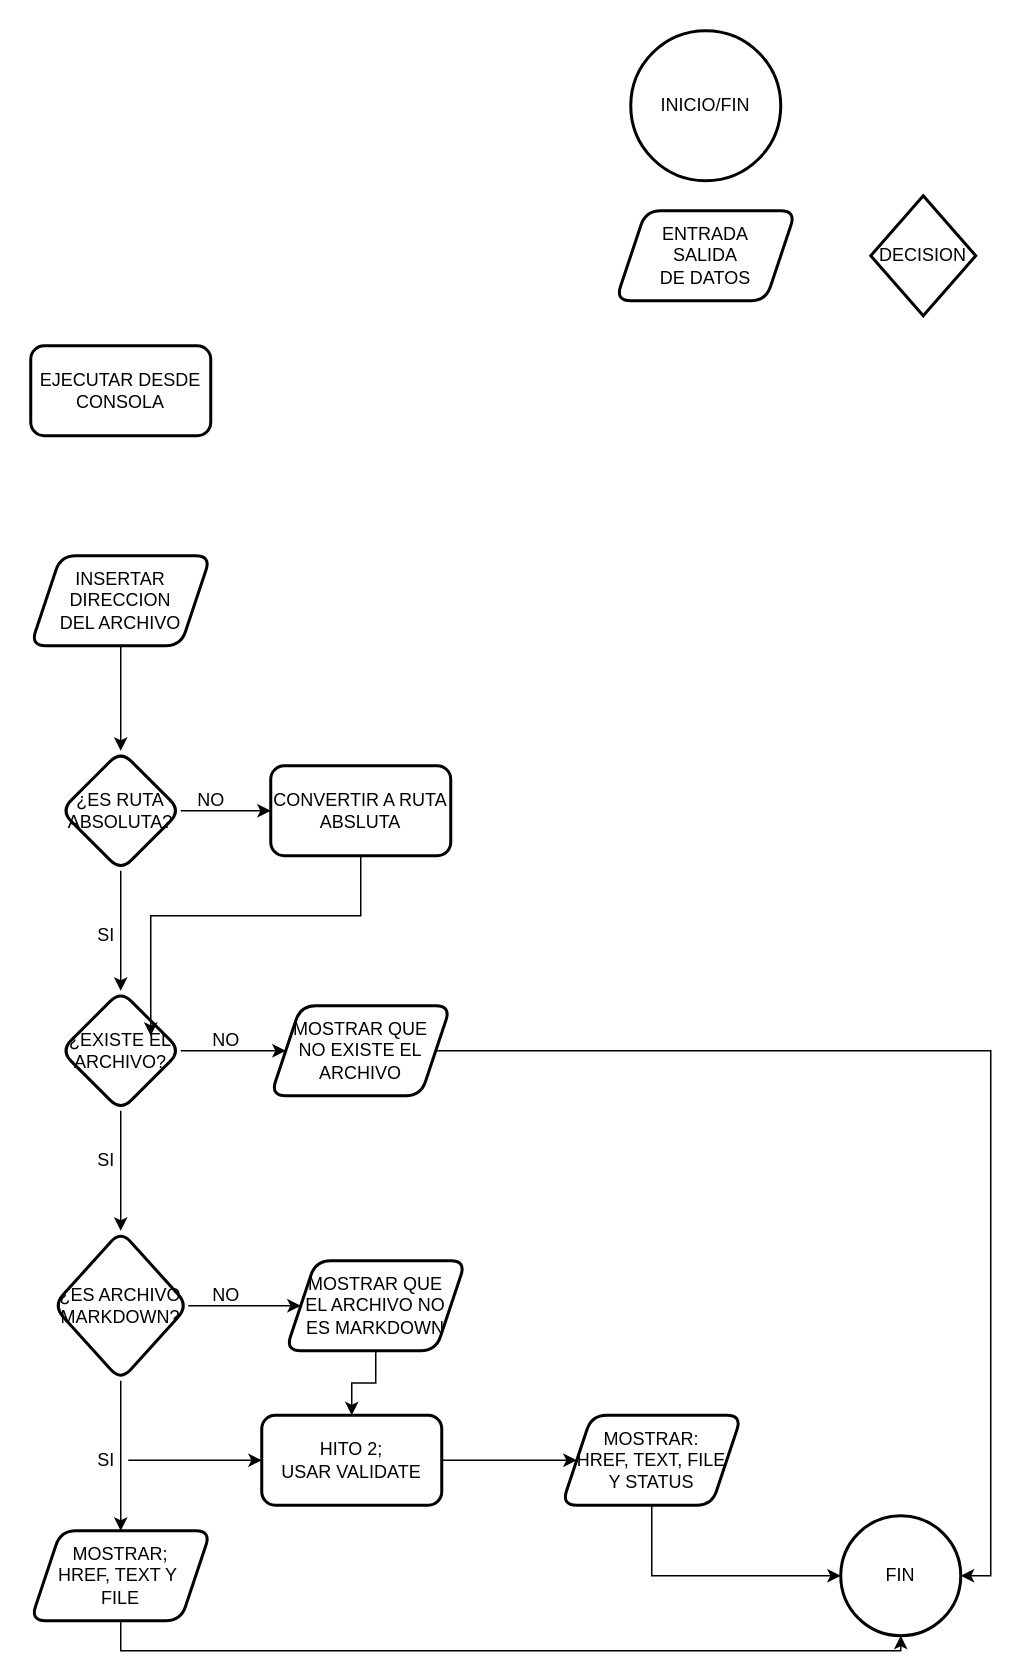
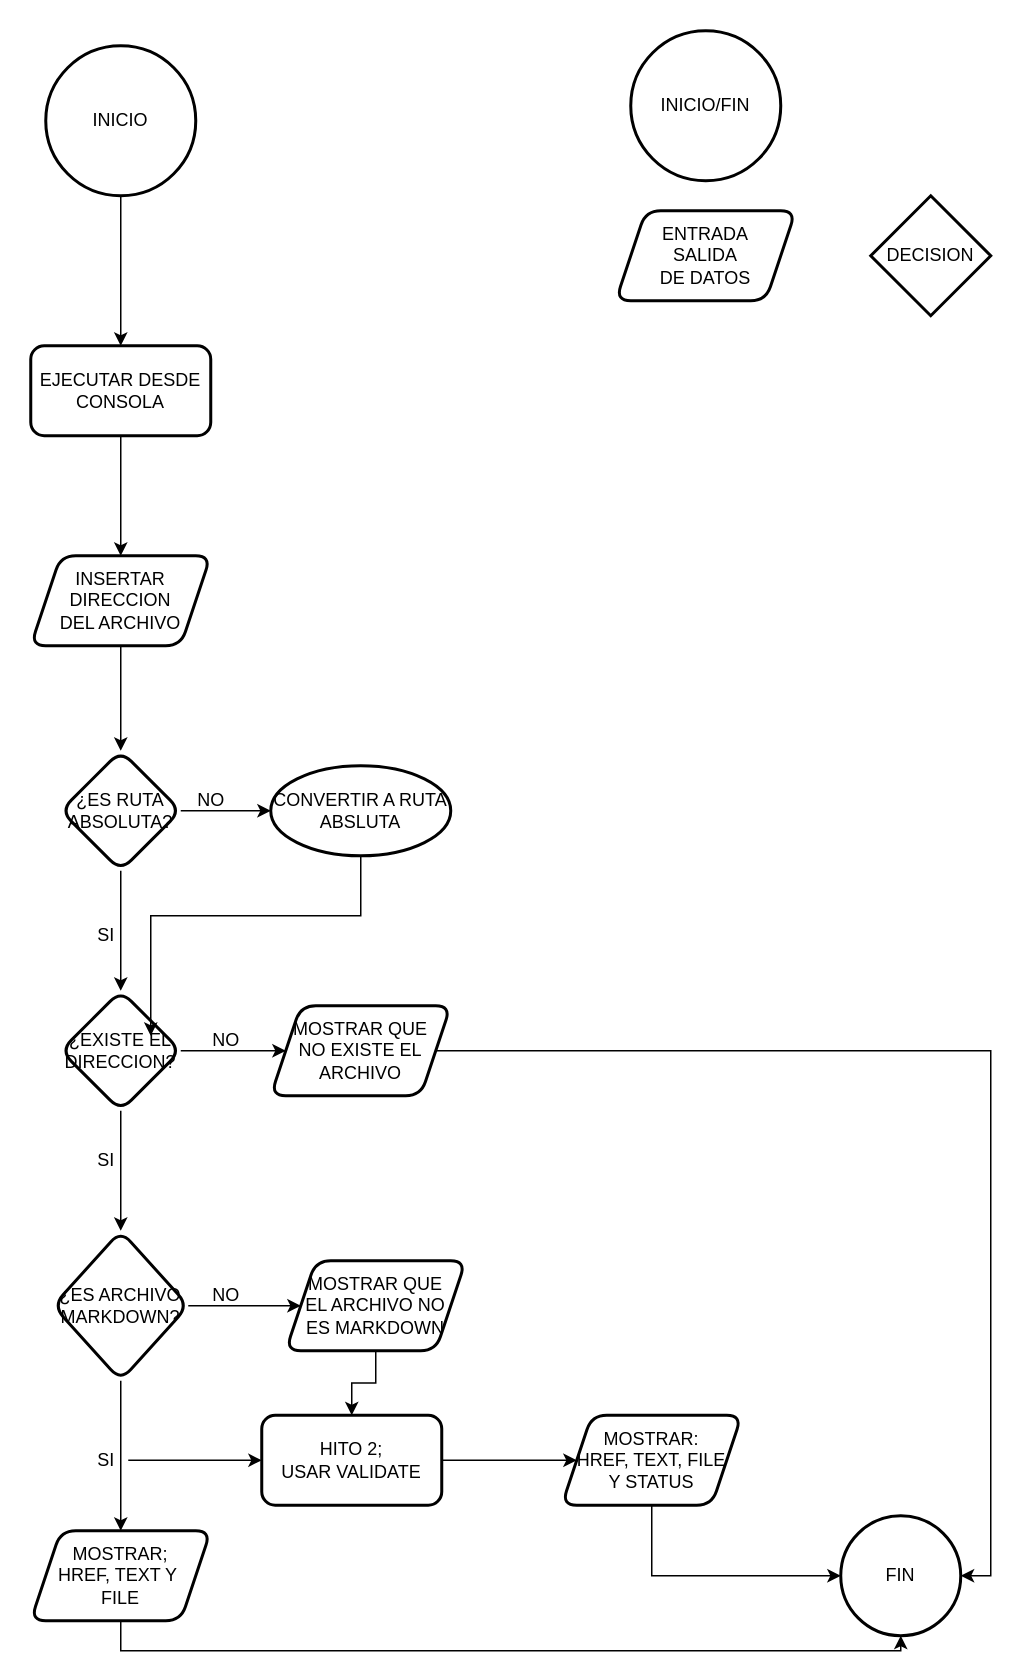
  <mxCell id="0" />
  <mxCell id="1" parent="0" />
+ <mxCell id="2" value="" style="edgeStyle=orthogonalEdgeStyle;rounded=0;orthogonalLoop=1;jettySize=auto;html=1;" edge="1" parent="1" source="3" target="5"><mxGeometry relative="1" as="geometry" /></mxCell>
+ <mxCell id="3" value="INICIO" style="strokeWidth=2;html=1;shape=mxgraph.flowchart.start_2;whiteSpace=wrap;" vertex="1" parent="1"><mxGeometry x="30" y="30" width="100" height="100" as="geometry" /></mxCell>
+ <mxCell id="4" value="" style="edgeStyle=orthogonalEdgeStyle;rounded=0;orthogonalLoop=1;jettySize=auto;html=1;" edge="1" parent="1" source="5" target="7"><mxGeometry relative="1" as="geometry" /></mxCell>
  <mxCell id="5" value="EJECUTAR DESDE CONSOLA" style="rounded=1;whiteSpace=wrap;html=1;strokeWidth=2;" vertex="1" parent="1"><mxGeometry x="20" y="230" width="120" height="60" as="geometry" /></mxCell>
  <mxCell id="6" value="" style="edgeStyle=orthogonalEdgeStyle;rounded=0;orthogonalLoop=1;jettySize=auto;html=1;" edge="1" parent="1" source="7" target="10"><mxGeometry relative="1" as="geometry" /></mxCell>
  <mxCell id="7" value="INSERTAR DIRECCION&lt;br&gt;DEL ARCHIVO" style="shape=parallelogram;perimeter=parallelogramPerimeter;whiteSpace=wrap;html=1;fixedSize=1;rounded=1;strokeWidth=2;" vertex="1" parent="1"><mxGeometry x="20" y="370" width="120" height="60" as="geometry" /></mxCell>
  <mxCell id="8" value="" style="edgeStyle=orthogonalEdgeStyle;rounded=0;orthogonalLoop=1;jettySize=auto;html=1;" edge="1" parent="1" source="10" target="13"><mxGeometry relative="1" as="geometry" /></mxCell>
  <mxCell id="9" value="" style="edgeStyle=orthogonalEdgeStyle;rounded=0;orthogonalLoop=1;jettySize=auto;html=1;" edge="1" parent="1" source="10" target="17"><mxGeometry relative="1" as="geometry" /></mxCell>
  <mxCell id="10" value="¿ES RUTA&lt;br&gt;ABSOLUTA?" style="rhombus;whiteSpace=wrap;html=1;rounded=1;strokeWidth=2;" vertex="1" parent="1"><mxGeometry x="40" y="500" width="80" height="80" as="geometry" /></mxCell>
  <mxCell id="11" value="" style="edgeStyle=orthogonalEdgeStyle;rounded=0;orthogonalLoop=1;jettySize=auto;html=1;" edge="1" parent="1" source="13" target="16"><mxGeometry relative="1" as="geometry" /></mxCell>
  <mxCell id="12" value="" style="edgeStyle=orthogonalEdgeStyle;rounded=0;orthogonalLoop=1;jettySize=auto;html=1;" edge="1" parent="1" source="13" target="19"><mxGeometry relative="1" as="geometry" /></mxCell>
- <mxCell id="13" value="¿EXISTE EL&lt;br&gt;ARCHIVO?" style="rhombus;whiteSpace=wrap;html=1;rounded=1;strokeWidth=2;" vertex="1" parent="1"><mxGeometry x="40" y="660" width="80" height="80" as="geometry" /></mxCell>
+ <mxCell id="13" value="¿EXISTE EL&lt;br&gt;DIRECCION?" style="rhombus;whiteSpace=wrap;html=1;rounded=1;strokeWidth=2;" vertex="1" parent="1"><mxGeometry x="40" y="660" width="80" height="80" as="geometry" /></mxCell>
  <mxCell id="14" value="" style="edgeStyle=orthogonalEdgeStyle;rounded=0;orthogonalLoop=1;jettySize=auto;html=1;" edge="1" parent="1" source="16" target="21"><mxGeometry relative="1" as="geometry" /></mxCell>
  <mxCell id="15" value="" style="edgeStyle=orthogonalEdgeStyle;rounded=0;orthogonalLoop=1;jettySize=auto;html=1;" edge="1" parent="1" source="16" target="23"><mxGeometry relative="1" as="geometry" /></mxCell>
  <mxCell id="16" value="¿ES ARCHIVO&lt;br&gt;MARKDOWN?" style="rhombus;whiteSpace=wrap;html=1;rounded=1;strokeWidth=2;" vertex="1" parent="1"><mxGeometry x="35" y="820" width="90" height="100" as="geometry" /></mxCell>
- <mxCell id="17" value="CONVERTIR A RUTA ABSLUTA" style="whiteSpace=wrap;html=1;rounded=1;strokeWidth=2;" vertex="1" parent="1"><mxGeometry x="180" y="510" width="120" height="60" as="geometry" /></mxCell>
+ <mxCell id="17" value="CONVERTIR A RUTA ABSLUTA" style="ellipse;whiteSpace=wrap;html=1;strokeWidth=2;" vertex="1" parent="1"><mxGeometry x="180" y="510" width="120" height="60" as="geometry" /></mxCell>
  <mxCell id="18" style="edgeStyle=orthogonalEdgeStyle;rounded=0;orthogonalLoop=1;jettySize=auto;html=1;entryX=1;entryY=0.5;entryDx=0;entryDy=0;" edge="1" parent="1" source="19" target="24"><mxGeometry relative="1" as="geometry" /></mxCell>
  <mxCell id="19" value="MOSTRAR QUE&lt;br&gt;NO EXISTE EL&lt;br&gt;ARCHIVO" style="shape=parallelogram;perimeter=parallelogramPerimeter;whiteSpace=wrap;html=1;fixedSize=1;rounded=1;strokeWidth=2;" vertex="1" parent="1"><mxGeometry x="180" y="670" width="120" height="60" as="geometry" /></mxCell>
  <mxCell id="20" style="edgeStyle=orthogonalEdgeStyle;rounded=0;orthogonalLoop=1;jettySize=auto;html=1;" edge="1" parent="1" source="21" target="34"><mxGeometry relative="1" as="geometry" /></mxCell>
  <mxCell id="21" value="MOSTRAR QUE&lt;br&gt;EL ARCHIVO NO&lt;br&gt;ES MARKDOWN" style="shape=parallelogram;perimeter=parallelogramPerimeter;whiteSpace=wrap;html=1;fixedSize=1;rounded=1;strokeWidth=2;" vertex="1" parent="1"><mxGeometry x="190" y="840" width="120" height="60" as="geometry" /></mxCell>
  <mxCell id="22" style="edgeStyle=orthogonalEdgeStyle;rounded=0;orthogonalLoop=1;jettySize=auto;html=1;entryX=0.5;entryY=1;entryDx=0;entryDy=0;exitX=0.5;exitY=1;exitDx=0;exitDy=0;" edge="1" parent="1" source="23" target="24"><mxGeometry relative="1" as="geometry" /></mxCell>
  <mxCell id="23" value="MOSTRAR;&lt;br&gt;HREF, TEXT Y&amp;nbsp;&lt;br&gt;FILE" style="shape=parallelogram;perimeter=parallelogramPerimeter;whiteSpace=wrap;html=1;fixedSize=1;rounded=1;strokeWidth=2;" vertex="1" parent="1"><mxGeometry x="20" y="1020" width="120" height="60" as="geometry" /></mxCell>
  <mxCell id="24" value="FIN" style="ellipse;whiteSpace=wrap;html=1;rounded=1;strokeWidth=2;" vertex="1" parent="1"><mxGeometry x="560" y="1010" width="80" height="80" as="geometry" /></mxCell>
  <mxCell id="25" style="edgeStyle=orthogonalEdgeStyle;rounded=0;orthogonalLoop=1;jettySize=auto;html=1;entryX=0.75;entryY=0.375;entryDx=0;entryDy=0;entryPerimeter=0;" edge="1" parent="1" source="17" target="13"><mxGeometry relative="1" as="geometry"><Array as="points"><mxPoint x="240" y="610" /><mxPoint x="100" y="610" /></Array></mxGeometry></mxCell>
  <mxCell id="26" value="NO" style="text;html=1;align=center;verticalAlign=middle;resizable=0;points=[];autosize=1;strokeColor=none;fillColor=none;" vertex="1" parent="1"><mxGeometry x="120" y="518" width="40" height="30" as="geometry" /></mxCell>
  <mxCell id="27" value="SI" style="text;html=1;align=center;verticalAlign=middle;resizable=0;points=[];autosize=1;strokeColor=none;fillColor=none;" vertex="1" parent="1"><mxGeometry x="55" y="608" width="30" height="30" as="geometry" /></mxCell>
  <mxCell id="28" value="NO" style="text;html=1;align=center;verticalAlign=middle;resizable=0;points=[];autosize=1;strokeColor=none;fillColor=none;" vertex="1" parent="1"><mxGeometry x="130" y="678" width="40" height="30" as="geometry" /></mxCell>
  <mxCell id="29" value="SI" style="text;html=1;align=center;verticalAlign=middle;resizable=0;points=[];autosize=1;strokeColor=none;fillColor=none;" vertex="1" parent="1"><mxGeometry x="55" y="758" width="30" height="30" as="geometry" /></mxCell>
  <mxCell id="30" value="NO" style="text;html=1;align=center;verticalAlign=middle;resizable=0;points=[];autosize=1;strokeColor=none;fillColor=none;" vertex="1" parent="1"><mxGeometry x="130" y="848" width="40" height="30" as="geometry" /></mxCell>
  <mxCell id="31" style="edgeStyle=orthogonalEdgeStyle;rounded=0;orthogonalLoop=1;jettySize=auto;html=1;entryX=0;entryY=0.5;entryDx=0;entryDy=0;" edge="1" parent="1" source="32" target="34"><mxGeometry relative="1" as="geometry"><mxPoint x="160" y="973" as="targetPoint" /></mxGeometry></mxCell>
  <mxCell id="32" value="SI" style="text;html=1;align=center;verticalAlign=middle;resizable=0;points=[];autosize=1;strokeColor=none;fillColor=none;" vertex="1" parent="1"><mxGeometry x="55" y="958" width="30" height="30" as="geometry" /></mxCell>
  <mxCell id="33" value="" style="edgeStyle=orthogonalEdgeStyle;rounded=0;orthogonalLoop=1;jettySize=auto;html=1;" edge="1" parent="1" source="34" target="36"><mxGeometry relative="1" as="geometry" /></mxCell>
  <mxCell id="34" value="HITO 2;&lt;br&gt;USAR VALIDATE" style="rounded=1;whiteSpace=wrap;html=1;strokeWidth=2;" vertex="1" parent="1"><mxGeometry x="174" y="943" width="120" height="60" as="geometry" /></mxCell>
  <mxCell id="35" style="edgeStyle=orthogonalEdgeStyle;rounded=0;orthogonalLoop=1;jettySize=auto;html=1;entryX=0;entryY=0.5;entryDx=0;entryDy=0;exitX=0.5;exitY=1;exitDx=0;exitDy=0;" edge="1" parent="1" source="36" target="24"><mxGeometry relative="1" as="geometry" /></mxCell>
  <mxCell id="36" value="MOSTRAR:&lt;br&gt;HREF, TEXT, FILE&lt;br&gt;Y STATUS" style="shape=parallelogram;perimeter=parallelogramPerimeter;whiteSpace=wrap;html=1;fixedSize=1;rounded=1;strokeWidth=2;" vertex="1" parent="1"><mxGeometry x="374" y="943" width="120" height="60" as="geometry" /></mxCell>
  <mxCell id="37" value="INICIO/FIN" style="strokeWidth=2;html=1;shape=mxgraph.flowchart.start_2;whiteSpace=wrap;" vertex="1" parent="1"><mxGeometry x="420" y="20" width="100" height="100" as="geometry" /></mxCell>
  <mxCell id="38" value="ENTRADA&lt;br&gt;SALIDA&lt;br&gt;DE DATOS" style="shape=parallelogram;perimeter=parallelogramPerimeter;whiteSpace=wrap;html=1;fixedSize=1;rounded=1;strokeWidth=2;" vertex="1" parent="1"><mxGeometry x="410" y="140" width="120" height="60" as="geometry" /></mxCell>
- <mxCell id="39" value="DECISION" style="rhombus;whiteSpace=wrap;html=1;strokeWidth=2;" vertex="1" parent="1"><mxGeometry x="580" y="130" width="70" height="80" as="geometry" /></mxCell>
+ <mxCell id="39" value="DECISION" style="rhombus;whiteSpace=wrap;html=1;strokeWidth=2;" vertex="1" parent="1"><mxGeometry x="580" y="130" width="80" height="80" as="geometry" /></mxCell>
